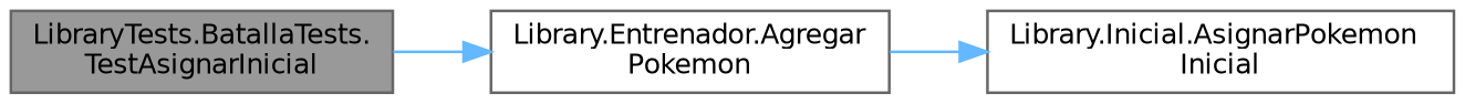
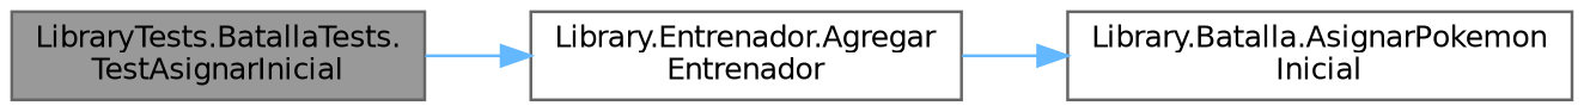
  digraph {
    rankdir=LR
    node [color=grey40 fillcolor=white fontname=Helvetica fontsize=10 shape=box style=filled]
    edge [color=steelblue1 fontname=Helvetica fontsize=10 labelfontname=Helvetica labelfontsize=10 style=solid]
    n1 [color=gray40 fillcolor=grey60 fontcolor=black height=0.2 label="LibraryTests.BatallaTests.\lTestAsignarInicial" width=0.4]
-   n2 [height=0.2 label="Library.Entrenador.Agregar\lPokemon" width=0.4]
-   n3 [height=0.2 label="Library.Inicial.AsignarPokemon\lInicial" width=0.4]
+   n2 [height=0.2 label="Library.Entrenador.Agregar\lEntrenador" width=0.4]
+   n3 [height=0.2 label="Library.Batalla.AsignarPokemon\lInicial" width=0.4]
    n1 -> n2
    n2 -> n3
  }
